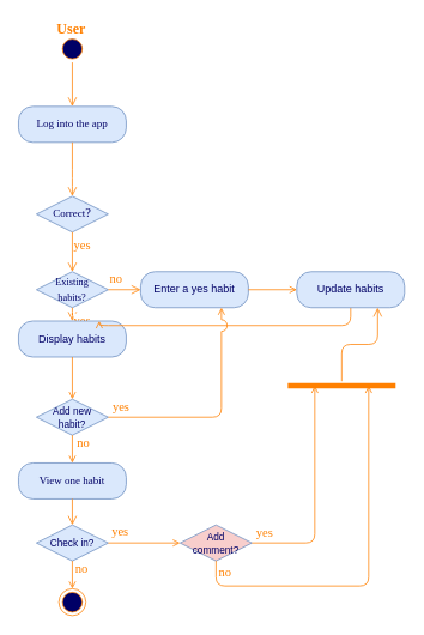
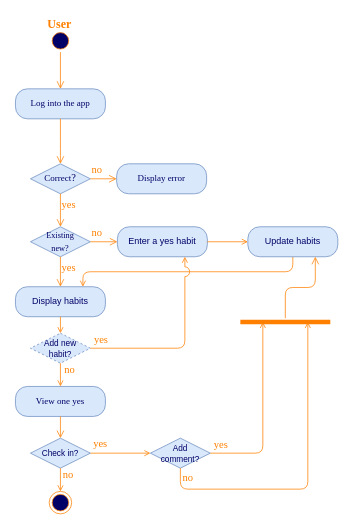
  <mxCell id="0" />
  <mxCell id="1" parent="0" />
  <mxCell id="2" value="" style="ellipse;html=1;shape=startState;fillColor=#000066;strokeColor=#FF8000;fontFamily=Tahoma;fontSize=14;fontColor=#FF8000;" parent="1" vertex="1"><mxGeometry x="65" y="39" width="30" height="30" as="geometry" /></mxCell>
  <mxCell id="3" value="" style="edgeStyle=orthogonalEdgeStyle;html=1;verticalAlign=bottom;endArrow=open;endSize=8;strokeColor=#FF8000;fontFamily=Tahoma;fontSize=14;fontColor=#FF8000;entryX=0.5;entryY=0;" parent="1" source="2" target="4" edge="1"><mxGeometry relative="1" as="geometry"><mxPoint x="80" y="139" as="targetPoint" /><Array as="points" /></mxGeometry></mxCell>
  <mxCell id="4" value="&lt;font style=&quot;font-size: 12px&quot;&gt;Log into the app&lt;/font&gt;" style="rounded=1;whiteSpace=wrap;html=1;arcSize=40;fillColor=#dae8fc;strokeColor=#6c8ebf;fontFamily=Tahoma;fontSize=14;fontColor=#000066;" parent="1" vertex="1"><mxGeometry x="20" y="118" width="120" height="40" as="geometry" /></mxCell>
  <mxCell id="5" value="" style="edgeStyle=orthogonalEdgeStyle;html=1;verticalAlign=bottom;endArrow=open;endSize=8;strokeColor=#FF8000;fontFamily=Tahoma;fontSize=14;fontColor=#FF8000;entryX=0.5;entryY=0;" parent="1" source="4" target="6" edge="1"><mxGeometry relative="1" as="geometry"><mxPoint x="80" y="218" as="targetPoint" /><Array as="points"><mxPoint x="80" y="198" /><mxPoint x="80" y="198" /></Array></mxGeometry></mxCell>
  <mxCell id="6" value="&lt;font style=&quot;font-size: 12px&quot;&gt;Correct&lt;/font&gt;?" style="rhombus;whiteSpace=wrap;html=1;fillColor=#dae8fc;strokeColor=#6c8ebf;fontFamily=Tahoma;fontSize=14;fontColor=#000066;" parent="1" vertex="1"><mxGeometry x="40" y="218" width="80" height="40" as="geometry" /></mxCell>
+ <mxCell id="7" value="no" style="edgeStyle=orthogonalEdgeStyle;html=1;align=left;verticalAlign=bottom;endArrow=open;endSize=8;strokeColor=#FF8000;fontFamily=Tahoma;fontSize=14;fontColor=#FF8000;entryX=0;entryY=0.5;" parent="1" source="6" target="9" edge="1"><mxGeometry x="-1" relative="1" as="geometry"><mxPoint x="210" y="238" as="targetPoint" /><Array as="points" /></mxGeometry></mxCell>
  <mxCell id="8" value="yes" style="edgeStyle=orthogonalEdgeStyle;html=1;align=left;verticalAlign=top;endArrow=open;endSize=8;strokeColor=#FF8000;fontFamily=Tahoma;fontSize=14;fontColor=#FF8000;entryX=0.5;entryY=0;" parent="1" source="6" target="10" edge="1"><mxGeometry x="-1" relative="1" as="geometry"><mxPoint x="80" y="318" as="targetPoint" /><Array as="points" /><mxPoint as="offset" /></mxGeometry></mxCell>
- <mxCell id="10" value="&lt;font style=&quot;font-size: 11px&quot;&gt;Existing &lt;br&gt;habits?&lt;/font&gt;" style="rhombus;whiteSpace=wrap;html=1;fillColor=#dae8fc;strokeColor=#6c8ebf;fontFamily=Tahoma;fontSize=14;fontColor=#000066;" parent="1" vertex="1"><mxGeometry x="40" y="302" width="80" height="40" as="geometry" /></mxCell>
+ <mxCell id="9" value="&lt;font style=&quot;font-size: 12px&quot;&gt;Display error&lt;/font&gt;" style="rounded=1;whiteSpace=wrap;html=1;arcSize=40;fillColor=#dae8fc;strokeColor=#6c8ebf;fontFamily=Tahoma;fontSize=14;fontColor=#000066;" parent="1" vertex="1"><mxGeometry x="155" y="218" width="120" height="40" as="geometry" /></mxCell>
+ <mxCell id="10" value="&lt;font style=&quot;font-size: 11px&quot;&gt;Existing &lt;br&gt;new?&lt;/font&gt;" style="rhombus;whiteSpace=wrap;html=1;fillColor=#dae8fc;strokeColor=#6c8ebf;fontFamily=Tahoma;fontSize=14;fontColor=#000066;" parent="1" vertex="1"><mxGeometry x="40" y="302" width="80" height="40" as="geometry" /></mxCell>
  <mxCell id="11" value="no" style="edgeStyle=orthogonalEdgeStyle;html=1;align=left;verticalAlign=bottom;endArrow=open;endSize=8;strokeColor=#FF8000;fontFamily=Tahoma;fontSize=14;fontColor=#FF8000;" parent="1" source="10" target="14" edge="1"><mxGeometry x="-1" relative="1" as="geometry"><mxPoint x="200" y="352" as="targetPoint" /></mxGeometry></mxCell>
  <mxCell id="12" value="yes" style="edgeStyle=orthogonalEdgeStyle;html=1;align=left;verticalAlign=top;endArrow=open;endSize=8;strokeColor=#FF8000;fontFamily=Tahoma;fontSize=14;fontColor=#FF8000;entryX=0.5;entryY=0;" parent="1" source="10" target="15" edge="1"><mxGeometry x="-1" relative="1" as="geometry"><mxPoint x="80" y="432" as="targetPoint" /><Array as="points" /></mxGeometry></mxCell>
  <mxCell id="13" value="&lt;font style=&quot;font-size: 16px&quot; color=&quot;#ff8000&quot;&gt;&lt;b&gt;User&lt;/b&gt;&lt;/font&gt;" style="text;html=1;resizable=0;points=[];autosize=1;align=left;verticalAlign=top;spacingTop=-4;fontSize=14;fontFamily=Tahoma;fontColor=#000066;" parent="1" vertex="1"><mxGeometry x="61" y="20" width="50" height="20" as="geometry" /></mxCell>
  <mxCell id="14" value="Enter a yes habit" style="rounded=1;whiteSpace=wrap;html=1;arcSize=40;fillColor=#dae8fc;strokeColor=#6c8ebf;fontColor=#000066;" parent="1" vertex="1"><mxGeometry x="156" y="302" width="120" height="40" as="geometry" /></mxCell>
- <mxCell id="15" value="Display habits" style="rounded=1;whiteSpace=wrap;html=1;arcSize=40;fillColor=#dae8fc;strokeColor=#6c8ebf;fontColor=#000066;" parent="1" vertex="1"><mxGeometry x="20" y="357" width="120" height="40" as="geometry" /></mxCell>
+ <mxCell id="15" value="Display habits" style="rounded=1;whiteSpace=wrap;html=1;arcSize=40;fillColor=#dae8fc;strokeColor=#6c8ebf;fontColor=#000066;" parent="1" vertex="1"><mxGeometry x="20" y="382" width="120" height="40" as="geometry" /></mxCell>
  <mxCell id="16" style="edgeStyle=none;rounded=0;html=1;exitX=0.5;exitY=1;startArrow=none;startFill=0;endArrow=open;endFill=0;jettySize=auto;orthogonalLoop=1;fontFamily=Tahoma;fontSize=14;fontColor=#000066;strokeColor=#FF8000;" parent="1" source="15" target="17" edge="1"><mxGeometry relative="1" as="geometry"><mxPoint x="80" y="452" as="targetPoint" /></mxGeometry></mxCell>
- <mxCell id="17" value="&lt;font style=&quot;font-size: 11px&quot;&gt;Add new &lt;br&gt;habit?&lt;/font&gt;" style="rhombus;whiteSpace=wrap;html=1;fillColor=#dae8fc;strokeColor=#6c8ebf;fontColor=#000066;" parent="1" vertex="1"><mxGeometry x="40" y="444" width="80" height="40" as="geometry" /></mxCell>
+ <mxCell id="17" value="&lt;font style=&quot;font-size: 11px&quot;&gt;Add new &lt;br&gt;habit?&lt;/font&gt;" style="rhombus;whiteSpace=wrap;html=1;fillColor=#dae8fc;strokeColor=#6c8ebf;fontColor=#000066;dashed=1;" parent="1" vertex="1"><mxGeometry x="40" y="444" width="80" height="40" as="geometry" /></mxCell>
  <mxCell id="18" style="edgeStyle=none;rounded=1;html=1;exitX=0.5;exitY=1;entryX=0.75;entryY=0;startArrow=none;startFill=0;endArrow=open;endFill=0;jettySize=auto;orthogonalLoop=1;strokeColor=#FF8000;fontFamily=Tahoma;fontSize=14;fontColor=#000066;jumpStyle=arc;jumpSize=13;" parent="1" source="25" target="15" edge="1"><mxGeometry relative="1" as="geometry"><Array as="points"><mxPoint x="390" y="362" /><mxPoint x="110" y="362" /></Array></mxGeometry></mxCell>
  <mxCell id="19" style="edgeStyle=none;rounded=1;html=1;exitX=1;exitY=0.5;entryX=0.75;entryY=1;startArrow=none;startFill=0;endArrow=open;endFill=0;jettySize=auto;orthogonalLoop=1;strokeColor=#FF8000;fontFamily=Tahoma;fontSize=14;fontColor=#000066;jumpStyle=arc;jumpSize=13;" parent="1" source="17" target="14" edge="1"><mxGeometry relative="1" as="geometry"><Array as="points"><mxPoint x="246" y="464" /></Array></mxGeometry></mxCell>
  <mxCell id="20" value="&lt;font color=&quot;#ff8000&quot;&gt;yes&lt;/font&gt;" style="text;html=1;resizable=0;points=[];align=center;verticalAlign=middle;labelBackgroundColor=#ffffff;fontSize=14;fontFamily=Tahoma;fontColor=#000066;" parent="19" vertex="1" connectable="0"><mxGeometry x="-0.839" y="-1" relative="1" as="geometry"><mxPoint x="-7" y="-13" as="offset" /></mxGeometry></mxCell>
  <mxCell id="21" style="edgeStyle=none;rounded=1;html=1;exitX=0.5;exitY=1;startArrow=none;startFill=0;endArrow=open;endFill=0;jettySize=auto;orthogonalLoop=1;strokeColor=#FF8000;fontFamily=Tahoma;fontSize=14;fontColor=#000066;entryX=0.5;entryY=0;" parent="1" source="17" target="36" edge="1"><mxGeometry relative="1" as="geometry"><mxPoint x="80" y="512" as="targetPoint" /></mxGeometry></mxCell>
  <mxCell id="22" value="&lt;font color=&quot;#ff8000&quot;&gt;no&lt;/font&gt;" style="text;html=1;resizable=0;points=[];align=center;verticalAlign=middle;labelBackgroundColor=#ffffff;fontSize=14;fontFamily=Tahoma;fontColor=#000066;" parent="21" vertex="1" connectable="0"><mxGeometry x="0.077" y="-1" relative="1" as="geometry"><mxPoint x="12" y="-9" as="offset" /></mxGeometry></mxCell>
  <mxCell id="23" value="&lt;font style=&quot;font-size: 11px&quot;&gt;Check in?&lt;/font&gt;" style="rhombus;whiteSpace=wrap;html=1;fillColor=#dae8fc;strokeColor=#6c8ebf;fontColor=#000066;" parent="1" vertex="1"><mxGeometry x="40" y="584" width="80" height="40" as="geometry" /></mxCell>
  <mxCell id="24" style="edgeStyle=none;rounded=1;html=1;exitX=1;exitY=0.5;startArrow=none;startFill=0;endArrow=open;endFill=0;jettySize=auto;orthogonalLoop=1;strokeColor=#FF8000;fontFamily=Tahoma;fontSize=14;fontColor=#000066;entryX=0;entryY=0.5;" parent="1" source="14" target="25" edge="1"><mxGeometry relative="1" as="geometry"><mxPoint x="320" y="322" as="targetPoint" /></mxGeometry></mxCell>
  <mxCell id="25" value="Update habits" style="rounded=1;whiteSpace=wrap;html=1;arcSize=40;fillColor=#dae8fc;strokeColor=#6c8ebf;fontColor=#000066;" parent="1" vertex="1"><mxGeometry x="330" y="302" width="120" height="40" as="geometry" /></mxCell>
- <mxCell id="26" value="&lt;font style=&quot;font-size: 11px&quot;&gt;Add &lt;br&gt;comment?&lt;/font&gt;" style="rhombus;whiteSpace=wrap;html=1;fillColor=#f8cecc;strokeColor=#6c8ebf;fontColor=#000066;" parent="1" vertex="1"><mxGeometry x="200" y="584" width="80" height="40" as="geometry" /></mxCell>
+ <mxCell id="26" value="&lt;font style=&quot;font-size: 11px&quot;&gt;Add &lt;br&gt;comment?&lt;/font&gt;" style="rhombus;whiteSpace=wrap;html=1;fillColor=#dae8fc;strokeColor=#6c8ebf;fontColor=#000066;" parent="1" vertex="1"><mxGeometry x="200" y="584" width="80" height="40" as="geometry" /></mxCell>
  <mxCell id="27" value="&lt;font color=&quot;#ff8000&quot;&gt;no&lt;/font&gt;" style="edgeStyle=none;rounded=1;jumpStyle=arc;jumpSize=13;html=1;exitX=0.5;exitY=1;startArrow=none;startFill=0;endArrow=open;endFill=0;jettySize=auto;orthogonalLoop=1;strokeColor=#FF8000;fontFamily=Tahoma;fontSize=14;fontColor=#000066;" parent="1" source="23" target="28" edge="1"><mxGeometry x="-0.442" y="10" relative="1" as="geometry"><mxPoint x="80" y="644" as="targetPoint" /><Array as="points" /><mxPoint as="offset" /></mxGeometry></mxCell>
  <mxCell id="28" value="" style="ellipse;html=1;shape=endState;fillColor=#000066;strokeColor=#FF8000;" parent="1" vertex="1"><mxGeometry x="65" y="655" width="30" height="30" as="geometry" /></mxCell>
  <mxCell id="29" value="" style="edgeStyle=none;rounded=1;jumpStyle=arc;jumpSize=13;html=1;startArrow=none;startFill=0;endArrow=open;endFill=0;jettySize=auto;orthogonalLoop=1;strokeColor=#FF8000;fontFamily=Tahoma;fontSize=14;fontColor=#000066;" parent="1" source="23" target="26" edge="1"><mxGeometry relative="1" as="geometry" /></mxCell>
  <mxCell id="30" value="&lt;font color=&quot;#ff8000&quot;&gt;yes&lt;/font&gt;" style="text;html=1;resizable=0;points=[];align=center;verticalAlign=middle;labelBackgroundColor=#ffffff;fontSize=14;fontFamily=Tahoma;fontColor=#000066;" parent="29" vertex="1" connectable="0"><mxGeometry x="-0.65" relative="1" as="geometry"><mxPoint x="-2" y="-13" as="offset" /></mxGeometry></mxCell>
  <mxCell id="31" value="" style="shape=line;html=1;strokeWidth=6;strokeColor=#FF8000;fontFamily=Tahoma;fontSize=14;fontColor=#000066;" parent="1" vertex="1"><mxGeometry x="320" y="424" width="120" height="10" as="geometry" /></mxCell>
  <mxCell id="32" value="" style="edgeStyle=orthogonalEdgeStyle;html=1;verticalAlign=bottom;endArrow=open;endSize=8;strokeColor=#FF8000;fontFamily=Tahoma;fontSize=14;fontColor=#000066;entryX=0.75;entryY=1;" parent="1" source="31" target="25" edge="1"><mxGeometry relative="1" as="geometry"><mxPoint x="420" y="504" as="targetPoint" /><Array as="points" /></mxGeometry></mxCell>
  <mxCell id="33" style="edgeStyle=none;rounded=1;jumpStyle=arc;jumpSize=13;html=1;exitX=1;exitY=0.5;entryX=0.25;entryY=0.5;entryPerimeter=0;startArrow=none;startFill=0;endArrow=open;endFill=0;jettySize=auto;orthogonalLoop=1;strokeColor=#FF8000;fontFamily=Tahoma;fontSize=14;fontColor=#000066;" parent="1" source="26" target="31" edge="1"><mxGeometry relative="1" as="geometry"><Array as="points"><mxPoint x="350" y="604" /></Array></mxGeometry></mxCell>
  <mxCell id="34" value="&lt;font color=&quot;#ff8000&quot;&gt;yes&lt;/font&gt;" style="text;html=1;resizable=0;points=[];align=center;verticalAlign=middle;labelBackgroundColor=#ffffff;fontSize=14;fontFamily=Tahoma;fontColor=#000066;" parent="33" vertex="1" connectable="0"><mxGeometry x="-0.869" relative="1" as="geometry"><mxPoint x="-3" y="-12" as="offset" /></mxGeometry></mxCell>
  <mxCell id="35" value="&lt;font color=&quot;#ff8000&quot;&gt;no&lt;/font&gt;" style="edgeStyle=none;rounded=1;jumpStyle=arc;jumpSize=13;html=1;exitX=0.5;exitY=1;entryX=0.75;entryY=0.5;entryPerimeter=0;startArrow=none;startFill=0;endArrow=open;endFill=0;jettySize=auto;orthogonalLoop=1;strokeColor=#FF8000;fontFamily=Tahoma;fontSize=14;fontColor=#000066;" parent="1" source="26" target="31" edge="1"><mxGeometry x="-0.933" y="10" relative="1" as="geometry"><Array as="points"><mxPoint x="240" y="652" /><mxPoint x="410" y="652" /></Array><mxPoint as="offset" /></mxGeometry></mxCell>
- <mxCell id="36" value="&lt;font style=&quot;font-size: 12px&quot;&gt;View one habit&lt;/font&gt;" style="rounded=1;whiteSpace=wrap;html=1;arcSize=40;fillColor=#dae8fc;strokeColor=#6c8ebf;fontFamily=Tahoma;fontSize=14;fontColor=#000066;" parent="1" vertex="1"><mxGeometry x="20" y="515" width="120" height="40" as="geometry" /></mxCell>
+ <mxCell id="36" value="&lt;font style=&quot;font-size: 12px&quot;&gt;View one yes&lt;/font&gt;" style="rounded=1;whiteSpace=wrap;html=1;arcSize=40;fillColor=#dae8fc;strokeColor=#6c8ebf;fontFamily=Tahoma;fontSize=14;fontColor=#000066;" parent="1" vertex="1"><mxGeometry x="20" y="515" width="120" height="40" as="geometry" /></mxCell>
  <mxCell id="37" value="" style="edgeStyle=orthogonalEdgeStyle;html=1;verticalAlign=bottom;endArrow=open;endSize=8;strokeColor=#FF8000;fontFamily=Tahoma;fontSize=14;fontColor=#000066;entryX=0.5;entryY=0;" parent="1" source="36" target="23" edge="1"><mxGeometry relative="1" as="geometry"><mxPoint x="40" y="572" as="targetPoint" /><Array as="points" /></mxGeometry></mxCell>
